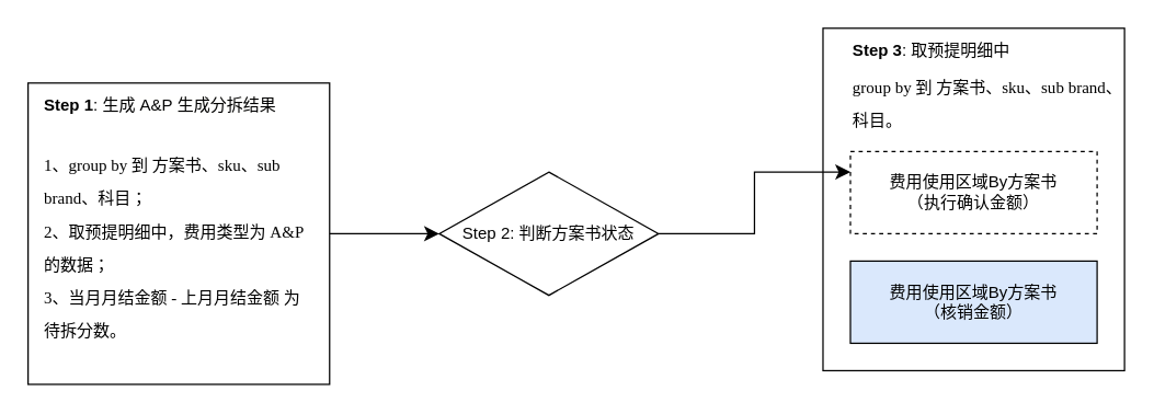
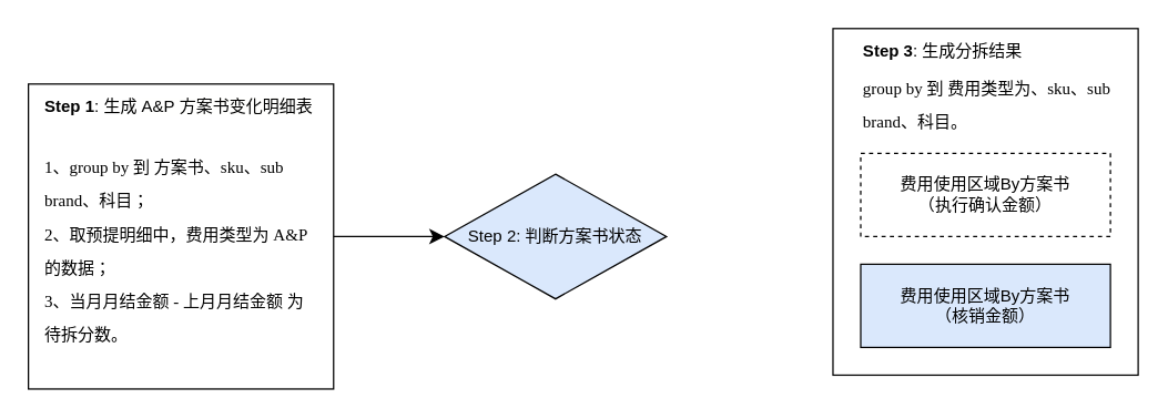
  <mxCell id="0" />
  <mxCell id="1" parent="0" />
  <mxCell id="2" value="" style="rounded=0;whiteSpace=wrap;html=1;" vertex="1" parent="1"><mxGeometry x="600" y="20" width="220" height="250" as="geometry" /></mxCell>
  <mxCell id="3" style="edgeStyle=none;curved=1;rounded=0;orthogonalLoop=1;jettySize=auto;html=1;entryX=0;entryY=0.5;entryDx=0;entryDy=0;fontSize=12;startSize=8;endSize=8;" edge="1" parent="1" source="4" target="8"><mxGeometry relative="1" as="geometry" /></mxCell>
  <mxCell id="4" value="" style="rounded=0;whiteSpace=wrap;html=1;" parent="1" vertex="1"><mxGeometry x="20" y="60" width="220" height="220" as="geometry" /></mxCell>
- <mxCell id="5" value="&lt;font style=&quot;font-size: 12px; color: rgb(0, 0, 0);&quot;&gt;&lt;b&gt;Step 1&lt;/b&gt;: &lt;font face=&quot;Helvetica&quot;&gt;生成&amp;nbsp;&lt;span style=&quot;background-color: rgb(255, 255, 254); white-space: pre;&quot;&gt;A&amp;amp;P&amp;nbsp;生成分拆结果&lt;/span&gt;&lt;/font&gt;&lt;/font&gt;" style="text;strokeColor=none;fillColor=none;html=1;align=left;verticalAlign=middle;whiteSpace=wrap;rounded=0;fontSize=16;" parent="1" vertex="1"><mxGeometry x="30" y="60" width="200" height="30" as="geometry" /></mxCell>
+ <mxCell id="5" value="&lt;font style=&quot;font-size: 12px; color: rgb(0, 0, 0);&quot;&gt;&lt;b&gt;Step 1&lt;/b&gt;: &lt;font face=&quot;Helvetica&quot;&gt;生成&amp;nbsp;&lt;span style=&quot;background-color: rgb(255, 255, 254); white-space: pre;&quot;&gt;A&amp;amp;P&amp;nbsp;方案书变化明细表&lt;/span&gt;&lt;/font&gt;&lt;/font&gt;" style="text;strokeColor=none;fillColor=none;html=1;align=left;verticalAlign=middle;whiteSpace=wrap;rounded=0;fontSize=16;" parent="1" vertex="1"><mxGeometry x="30" y="60" width="200" height="30" as="geometry" /></mxCell>
  <mxCell id="6" value="&lt;div style=&quot;line-height: 200%;&quot;&gt;&lt;font face=&quot;Tahoma&quot;&gt;1、group by 到 方案书、sku、sub brand、科目；&lt;/font&gt;&lt;div&gt;&lt;font face=&quot;Tahoma&quot;&gt;2、取预提明细中，费用类型为 A&amp;amp;P 的数据；&lt;/font&gt;&lt;/div&gt;&lt;div&gt;&lt;font face=&quot;Tahoma&quot;&gt;3、当月月结金额 - 上月月结金额 为待拆分数。&lt;/font&gt;&lt;/div&gt;&lt;/div&gt;" style="text;strokeColor=none;fillColor=none;html=1;align=left;verticalAlign=middle;whiteSpace=wrap;rounded=0;fontSize=12;" parent="1" vertex="1"><mxGeometry x="30" y="110" width="200" height="140" as="geometry" /></mxCell>
- <mxCell id="7" style="edgeStyle=orthogonalEdgeStyle;rounded=0;orthogonalLoop=1;jettySize=auto;html=1;entryX=0;entryY=0.25;entryDx=0;entryDy=0;fontSize=12;startSize=8;endSize=8;" edge="1" parent="1" source="8" target="9"><mxGeometry relative="1" as="geometry" /></mxCell>
- <mxCell id="8" value="Step 2: 判断方案书状态" style="rhombus;whiteSpace=wrap;html=1;" vertex="1" parent="1"><mxGeometry x="320" y="125" width="160" height="90" as="geometry" /></mxCell>
+ <mxCell id="8" value="Step 2: 判断方案书状态" style="rhombus;whiteSpace=wrap;html=1;fillColor=#dae8fc;" vertex="1" parent="1"><mxGeometry x="320" y="125" width="160" height="90" as="geometry" /></mxCell>
  <mxCell id="9" value="费用使用区域By方案书&lt;div&gt;（执行确认金额）&lt;/div&gt;" style="rounded=0;whiteSpace=wrap;html=1;dashed=1;" vertex="1" parent="1"><mxGeometry x="620" y="110" width="180" height="60" as="geometry" /></mxCell>
  <mxCell id="10" value="费用使用区域By方案书&lt;div&gt;（核销金额）&lt;/div&gt;" style="rounded=0;whiteSpace=wrap;html=1;fillColor=#dae8fc;" vertex="1" parent="1"><mxGeometry x="620" y="190" width="180" height="60" as="geometry" /></mxCell>
- <mxCell id="11" value="&lt;font style=&quot;font-size: 12px; color: rgb(0, 0, 0);&quot;&gt;&lt;b&gt;Step 3&lt;/b&gt;: 取预提明细中&lt;/font&gt;" style="text;strokeColor=none;fillColor=none;html=1;align=left;verticalAlign=middle;whiteSpace=wrap;rounded=0;fontSize=16;" vertex="1" parent="1"><mxGeometry x="620" y="20" width="130" height="30" as="geometry" /></mxCell>
- <mxCell id="12" value="&lt;div style=&quot;line-height: 200%;&quot;&gt;&lt;font face=&quot;Tahoma&quot;&gt;group by 到 方案书、sku、sub brand、科目。&lt;/font&gt;&lt;/div&gt;" style="text;strokeColor=none;fillColor=none;html=1;align=left;verticalAlign=middle;whiteSpace=wrap;rounded=0;fontSize=12;" vertex="1" parent="1"><mxGeometry x="620" y="50" width="200" height="50" as="geometry" /></mxCell>
+ <mxCell id="11" value="&lt;font style=&quot;font-size: 12px; color: rgb(0, 0, 0);&quot;&gt;&lt;b&gt;Step 3&lt;/b&gt;: 生成分拆结果&lt;/font&gt;" style="text;strokeColor=none;fillColor=none;html=1;align=left;verticalAlign=middle;whiteSpace=wrap;rounded=0;fontSize=16;" vertex="1" parent="1"><mxGeometry x="620" y="20" width="130" height="30" as="geometry" /></mxCell>
+ <mxCell id="12" value="&lt;div style=&quot;line-height: 200%;&quot;&gt;&lt;font face=&quot;Tahoma&quot;&gt;group by 到 费用类型为、sku、sub brand、科目。&lt;/font&gt;&lt;/div&gt;" style="text;strokeColor=none;fillColor=none;html=1;align=left;verticalAlign=middle;whiteSpace=wrap;rounded=0;fontSize=12;" vertex="1" parent="1"><mxGeometry x="620" y="50" width="200" height="50" as="geometry" /></mxCell>
